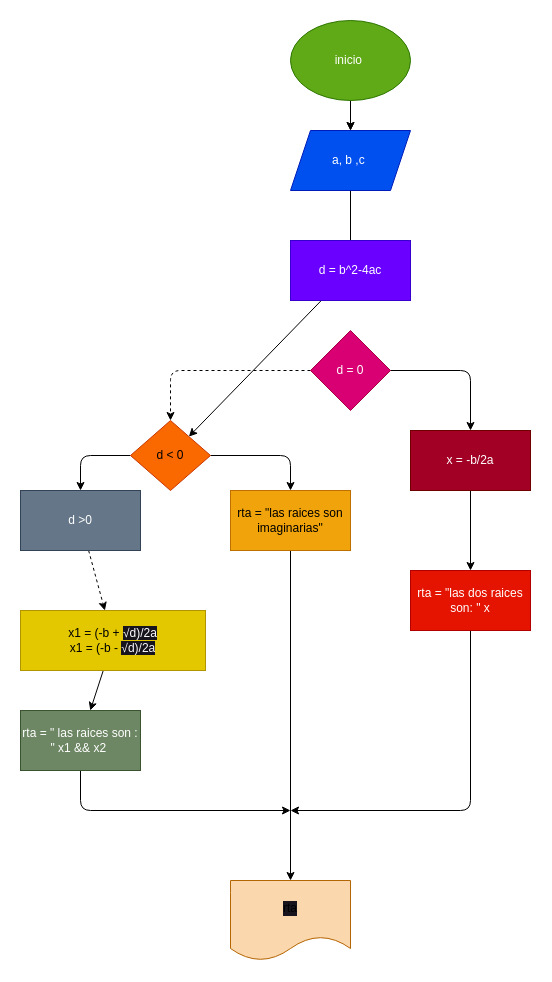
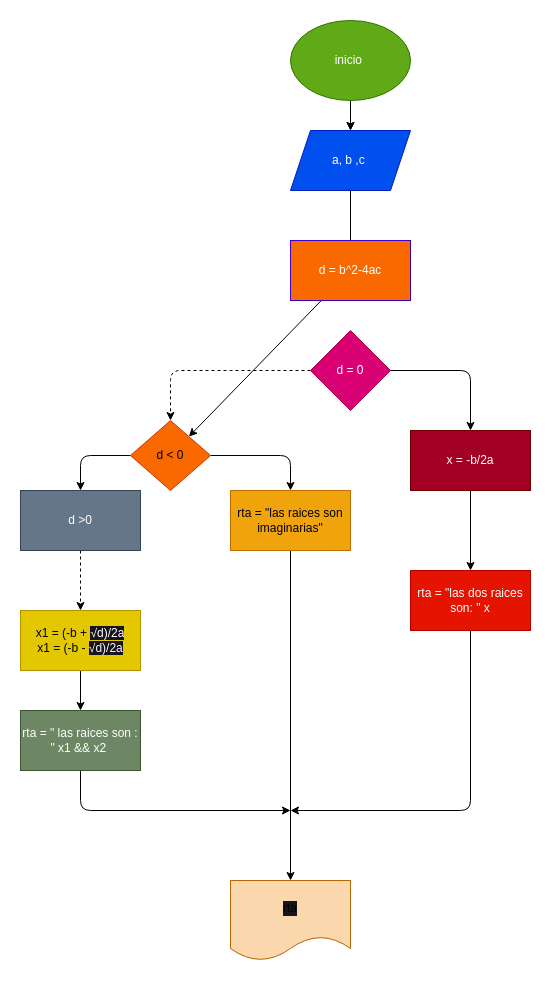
  <mxCell id="0" />
  <mxCell id="1" parent="0" />
  <mxCell id="2" value="" style="edgeStyle=none;html=1;" edge="1" parent="1" source="4" target="6"><mxGeometry relative="1" as="geometry" /></mxCell>
  <mxCell id="3" style="edgeStyle=none;html=1;entryX=0.5;entryY=0;entryDx=0;entryDy=0;" edge="1" parent="1" source="4" target="6"><mxGeometry relative="1" as="geometry" /></mxCell>
  <mxCell id="4" value="inicio&amp;nbsp;" style="ellipse;whiteSpace=wrap;html=1;fillColor=#60a917;fontColor=#ffffff;strokeColor=#2D7600;" vertex="1" parent="1"><mxGeometry x="290" y="20" width="120" height="80" as="geometry" /></mxCell>
  <mxCell id="5" value="" style="edgeStyle=none;html=1;entryX=0.5;entryY=0;entryDx=0;entryDy=0;endArrow=none;" edge="1" parent="1" source="6" target="8"><mxGeometry relative="1" as="geometry" /></mxCell>
  <mxCell id="6" value="a, b ,c&amp;nbsp;" style="shape=parallelogram;perimeter=parallelogramPerimeter;whiteSpace=wrap;html=1;fixedSize=1;fillColor=#0050ef;fontColor=#ffffff;strokeColor=#001DBC;" vertex="1" parent="1"><mxGeometry x="290" y="130" width="120" height="60" as="geometry" /></mxCell>
  <mxCell id="7" style="edgeStyle=none;html=1;" edge="1" parent="1" source="8" target="16"><mxGeometry relative="1" as="geometry" /></mxCell>
- <mxCell id="8" value="d = b^2-4ac" style="whiteSpace=wrap;html=1;fillColor=#6a00ff;fontColor=#ffffff;strokeColor=#3700CC;" vertex="1" parent="1"><mxGeometry x="290" y="240" width="120" height="60" as="geometry" /></mxCell>
+ <mxCell id="8" value="d = b^2-4ac" style="whiteSpace=wrap;html=1;fillColor=#fa6800;fontColor=#ffffff;strokeColor=#3700CC;" vertex="1" parent="1"><mxGeometry x="290" y="240" width="120" height="60" as="geometry" /></mxCell>
  <mxCell id="9" style="edgeStyle=none;html=1;entryX=0.5;entryY=0;entryDx=0;entryDy=0;dashed=1;" edge="1" parent="1" source="11" target="16"><mxGeometry relative="1" as="geometry"><Array as="points"><mxPoint x="240" y="370" /><mxPoint x="170" y="370" /></Array></mxGeometry></mxCell>
  <mxCell id="10" style="edgeStyle=none;html=1;entryX=0.5;entryY=0;entryDx=0;entryDy=0;exitX=1;exitY=0.5;exitDx=0;exitDy=0;" edge="1" parent="1" source="11" target="13"><mxGeometry relative="1" as="geometry"><Array as="points"><mxPoint x="470" y="370" /></Array></mxGeometry></mxCell>
  <mxCell id="11" value="d = 0" style="rhombus;whiteSpace=wrap;html=1;fillColor=#d80073;fontColor=#ffffff;strokeColor=#A50040;" vertex="1" parent="1"><mxGeometry x="310" y="330" width="80" height="80" as="geometry" /></mxCell>
  <mxCell id="12" value="" style="edgeStyle=none;html=1;" edge="1" parent="1" source="13" target="18"><mxGeometry relative="1" as="geometry" /></mxCell>
  <mxCell id="13" value="x = -b/2a" style="rounded=0;whiteSpace=wrap;html=1;fillColor=#a20025;fontColor=#ffffff;strokeColor=#6F0000;" vertex="1" parent="1"><mxGeometry x="410" y="430" width="120" height="60" as="geometry" /></mxCell>
  <mxCell id="14" style="edgeStyle=none;html=1;entryX=0.5;entryY=0;entryDx=0;entryDy=0;exitX=1;exitY=0.5;exitDx=0;exitDy=0;" edge="1" parent="1" source="16" target="20"><mxGeometry relative="1" as="geometry"><Array as="points"><mxPoint x="290" y="455" /></Array></mxGeometry></mxCell>
  <mxCell id="15" style="edgeStyle=none;html=1;entryX=0.5;entryY=0;entryDx=0;entryDy=0;" edge="1" parent="1" source="16" target="22"><mxGeometry relative="1" as="geometry"><Array as="points"><mxPoint x="80" y="455" /></Array></mxGeometry></mxCell>
  <mxCell id="16" value="d &amp;lt; 0" style="rhombus;whiteSpace=wrap;html=1;fillColor=#fa6800;fontColor=#000000;strokeColor=#C73500;" vertex="1" parent="1"><mxGeometry x="130" y="420" width="80" height="70" as="geometry" /></mxCell>
  <mxCell id="17" style="edgeStyle=none;html=1;fontFamily=Helvetica;fontSize=12;fontColor=#f8f7f7;" edge="1" parent="1" source="18"><mxGeometry relative="1" as="geometry"><mxPoint x="290" y="810" as="targetPoint" /><Array as="points"><mxPoint x="470" y="810" /></Array></mxGeometry></mxCell>
  <mxCell id="18" value="rta = &quot;las dos raices son: &quot; x" style="whiteSpace=wrap;html=1;rounded=0;fillColor=#e51400;fontColor=#ffffff;strokeColor=#B20000;" vertex="1" parent="1"><mxGeometry x="410" y="570" width="120" height="60" as="geometry" /></mxCell>
  <mxCell id="19" style="edgeStyle=none;html=1;fontFamily=Helvetica;fontSize=12;fontColor=#f8f7f7;" edge="1" parent="1" source="20" target="27"><mxGeometry relative="1" as="geometry"><mxPoint x="290" y="870" as="targetPoint" /></mxGeometry></mxCell>
  <mxCell id="20" value="rta = &quot;las raices son imaginarias&quot;" style="rounded=0;whiteSpace=wrap;html=1;fillColor=#f0a30a;fontColor=#000000;strokeColor=#BD7000;" vertex="1" parent="1"><mxGeometry x="230" y="490" width="120" height="60" as="geometry" /></mxCell>
  <mxCell id="21" value="" style="edgeStyle=none;html=1;dashed=1;" edge="1" parent="1" source="22" target="24"><mxGeometry relative="1" as="geometry" /></mxCell>
  <mxCell id="22" value="d &amp;gt;0" style="rounded=0;whiteSpace=wrap;html=1;fillColor=#647687;fontColor=#ffffff;strokeColor=#314354;" vertex="1" parent="1"><mxGeometry x="20" y="490" width="120" height="60" as="geometry" /></mxCell>
  <mxCell id="23" value="" style="edgeStyle=none;html=1;fontFamily=Helvetica;fontSize=12;fontColor=#ffffff;" edge="1" parent="1" source="24" target="26"><mxGeometry relative="1" as="geometry" /></mxCell>
- <mxCell id="24" value="x1 = (-b +&amp;nbsp;&lt;span style=&quot;background-color: rgb(24, 20, 29);&quot;&gt;&lt;span style=&quot;text-align: start;&quot;&gt;&lt;font style=&quot;font-size: 12px;&quot; color=&quot;#ffffff&quot;&gt;√d)/2a&lt;/font&gt;&lt;/span&gt;&lt;br&gt;&lt;/span&gt;x1 = (-b -&amp;nbsp;&lt;span style=&quot;background-color: rgb(24, 20, 29);&quot;&gt;&lt;span style=&quot;text-align: start;&quot;&gt;&lt;font color=&quot;#f8f7f7&quot;&gt;√d)/2a&lt;/font&gt;&lt;/span&gt;&lt;/span&gt;" style="whiteSpace=wrap;html=1;rounded=0;fillColor=#e3c800;fontColor=#000000;strokeColor=#B09500;gradientColor=none;" vertex="1" parent="1"><mxGeometry x="20" y="610" width="185" height="60" as="geometry" /></mxCell>
+ <mxCell id="24" value="x1 = (-b +&amp;nbsp;&lt;span style=&quot;background-color: rgb(24, 20, 29);&quot;&gt;&lt;span style=&quot;text-align: start;&quot;&gt;&lt;font style=&quot;font-size: 12px;&quot; color=&quot;#ffffff&quot;&gt;√d)/2a&lt;/font&gt;&lt;/span&gt;&lt;br&gt;&lt;/span&gt;x1 = (-b -&amp;nbsp;&lt;span style=&quot;background-color: rgb(24, 20, 29);&quot;&gt;&lt;span style=&quot;text-align: start;&quot;&gt;&lt;font color=&quot;#f8f7f7&quot;&gt;√d)/2a&lt;/font&gt;&lt;/span&gt;&lt;/span&gt;" style="whiteSpace=wrap;html=1;rounded=0;fillColor=#e3c800;fontColor=#000000;strokeColor=#B09500;gradientColor=none;" vertex="1" parent="1"><mxGeometry x="20" y="610" width="120" height="60" as="geometry" /></mxCell>
  <mxCell id="25" style="edgeStyle=none;html=1;fontFamily=Helvetica;fontSize=12;fontColor=#f8f7f7;" edge="1" parent="1" source="26"><mxGeometry relative="1" as="geometry"><mxPoint x="290" y="810" as="targetPoint" /><Array as="points"><mxPoint x="80" y="810" /></Array></mxGeometry></mxCell>
  <mxCell id="26" value="rta = &quot; las raices son : &quot; x1 &amp;amp;&amp;amp; x2&amp;nbsp;" style="whiteSpace=wrap;html=1;rounded=0;fillColor=#6d8764;fontColor=#ffffff;strokeColor=#3A5431;" vertex="1" parent="1"><mxGeometry x="20" y="710" width="120" height="60" as="geometry" /></mxCell>
  <mxCell id="27" value="rta" style="shape=document;whiteSpace=wrap;html=1;boundedLbl=1;labelBackgroundColor=#18141d;strokeColor=#b46504;fontFamily=Helvetica;fontSize=12;fillColor=#fad7ac;" vertex="1" parent="1"><mxGeometry x="230" y="880" width="120" height="80" as="geometry" /></mxCell>
